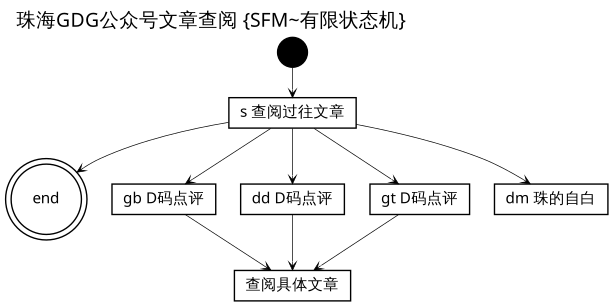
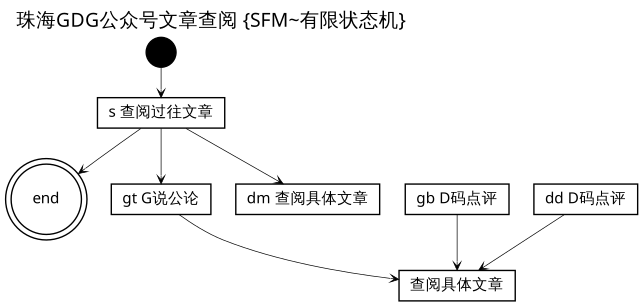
  digraph {
    fontname="WenQuanYi Micro Hei"
    fontsize=14.0
    label="珠海GDG公众号文章查阅 {SFM~有限状态机}"
    labeljust=l
    labelloc=t
    rankdir=TB
    ranksep=0.3
    node [fontname="WenQuanYi Micro Hei" fontsize=11.0 shape=box]
    edge [arrowhead=vee arrowsize=0.6 arrowtail=none fontcolor="#333333" fontname="WenQuanYi Micro Hei" fontsize=9.0 style="setlinewidth(0.5)"]
    n1 [height=0.3 label="流程开始/结束" shape=point]
    n2 [height=0.3 label="s 查阅过往文章"]
    end [fillcolor=red height=0.3 shape=doublecircle]
    n4 [height=0.3 label="gb D码点评"]
    n5 [height=0.3 label="dd D码点评"]
-   n6 [height=0.3 label="gt D码点评"]
-   n7 [height=0.3 label="dm 珠的自白"]
+   n6 [height=0.3 label="gt G说公论"]
+   n7 [height=0.3 label="dm 查阅具体文章"]
    n8 [height=0.3 label="查阅具体文章"]
    n1 -> n2
    n2 -> end
-   n2 -> n4
-   n2 -> n5
    n2 -> n6
    n2 -> n7
    n4 -> n8
    n5 -> n8
    n6 -> n8
  }
